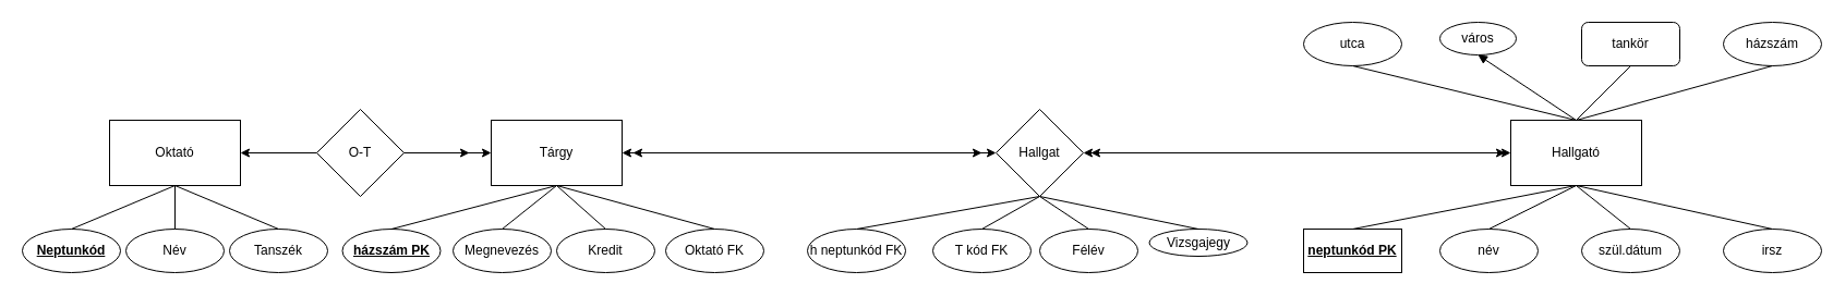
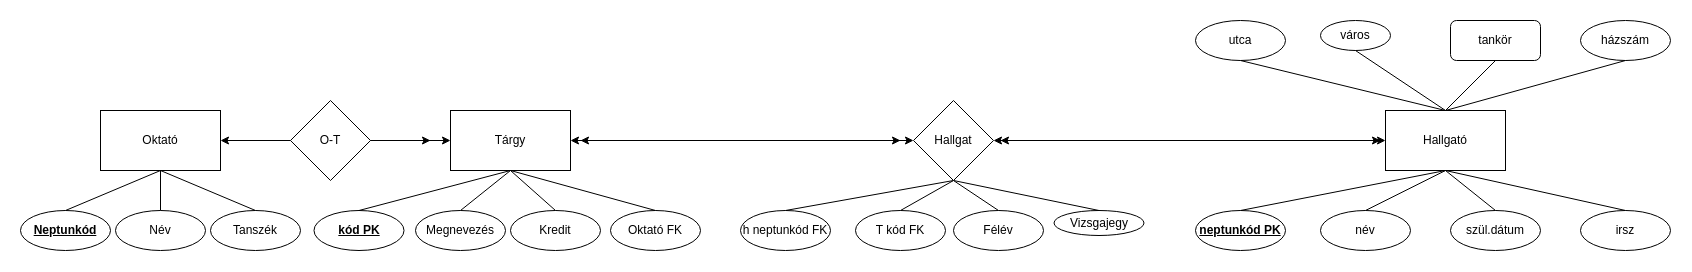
  <mxCell id="0" />
  <mxCell id="1" parent="0" />
  <mxCell id="2" value="Hallgató" style="rounded=0;whiteSpace=wrap;html=1;" vertex="1" parent="1"><mxGeometry x="1385" y="110" width="120" height="60" as="geometry" /></mxCell>
  <mxCell id="3" value="Tárgy" style="rounded=0;whiteSpace=wrap;html=1;" vertex="1" parent="1"><mxGeometry x="450" y="110" width="120" height="60" as="geometry" /></mxCell>
  <mxCell id="4" value="Oktató" style="rounded=0;whiteSpace=wrap;html=1;" vertex="1" parent="1"><mxGeometry x="100" y="110" width="120" height="60" as="geometry" /></mxCell>
  <mxCell id="5" value="&lt;b&gt;&lt;u&gt;Neptunkód&lt;/u&gt;&lt;/b&gt;" style="ellipse;whiteSpace=wrap;html=1;" vertex="1" parent="1"><mxGeometry x="20" y="210" width="90" height="40" as="geometry" /></mxCell>
  <mxCell id="6" value="Név" style="ellipse;whiteSpace=wrap;html=1;" vertex="1" parent="1"><mxGeometry x="115" y="210" width="90" height="40" as="geometry" /></mxCell>
  <mxCell id="7" value="Tanszék" style="ellipse;whiteSpace=wrap;html=1;" vertex="1" parent="1"><mxGeometry x="210" y="210" width="90" height="40" as="geometry" /></mxCell>
- <mxCell id="8" value="&lt;b&gt;&lt;u&gt;házszám PK&lt;/u&gt;&lt;/b&gt;" style="ellipse;whiteSpace=wrap;html=1;" vertex="1" parent="1"><mxGeometry x="313.5" y="210" width="90" height="40" as="geometry" /></mxCell>
+ <mxCell id="8" value="&lt;b&gt;&lt;u&gt;kód PK&lt;/u&gt;&lt;/b&gt;" style="ellipse;whiteSpace=wrap;html=1;" vertex="1" parent="1"><mxGeometry x="313.5" y="210" width="90" height="40" as="geometry" /></mxCell>
  <mxCell id="9" value="Megnevezés" style="ellipse;whiteSpace=wrap;html=1;" vertex="1" parent="1"><mxGeometry x="415" y="210" width="90" height="40" as="geometry" /></mxCell>
  <mxCell id="10" value="Kredit" style="ellipse;whiteSpace=wrap;html=1;" vertex="1" parent="1"><mxGeometry x="510" y="210" width="90" height="40" as="geometry" /></mxCell>
  <mxCell id="11" value="Oktató FK" style="ellipse;whiteSpace=wrap;html=1;" vertex="1" parent="1"><mxGeometry x="610" y="210" width="90" height="40" as="geometry" /></mxCell>
  <mxCell id="12" value="h neptunkód FK" style="ellipse;whiteSpace=wrap;html=1;" vertex="1" parent="1"><mxGeometry x="740" y="210" width="90" height="40" as="geometry" /></mxCell>
  <mxCell id="13" value="T kód FK" style="ellipse;whiteSpace=wrap;html=1;" vertex="1" parent="1"><mxGeometry x="855" y="210" width="90" height="40" as="geometry" /></mxCell>
  <mxCell id="14" value="Félév" style="ellipse;whiteSpace=wrap;html=1;" vertex="1" parent="1"><mxGeometry x="953" y="210" width="90" height="40" as="geometry" /></mxCell>
  <mxCell id="15" value="" style="endArrow=none;html=1;rounded=0;entryX=0.5;entryY=1;entryDx=0;entryDy=0;exitX=0.5;exitY=0;exitDx=0;exitDy=0;" edge="1" parent="1" source="7" target="4"><mxGeometry width="50" height="50" relative="1" as="geometry"><mxPoint x="360" y="280" as="sourcePoint" /><mxPoint x="410" y="230" as="targetPoint" /></mxGeometry></mxCell>
  <mxCell id="16" value="" style="endArrow=none;html=1;rounded=0;entryX=0.5;entryY=1;entryDx=0;entryDy=0;exitX=0.5;exitY=0;exitDx=0;exitDy=0;" edge="1" parent="1" source="6" target="4"><mxGeometry width="50" height="50" relative="1" as="geometry"><mxPoint x="360" y="280" as="sourcePoint" /><mxPoint x="410" y="230" as="targetPoint" /></mxGeometry></mxCell>
  <mxCell id="17" value="" style="endArrow=none;html=1;rounded=0;entryX=0.5;entryY=1;entryDx=0;entryDy=0;exitX=0.5;exitY=0;exitDx=0;exitDy=0;" edge="1" parent="1" source="5" target="4"><mxGeometry width="50" height="50" relative="1" as="geometry"><mxPoint x="360" y="280" as="sourcePoint" /><mxPoint x="410" y="230" as="targetPoint" /></mxGeometry></mxCell>
  <mxCell id="18" value="" style="endArrow=none;html=1;rounded=0;entryX=0.5;entryY=1;entryDx=0;entryDy=0;exitX=0.5;exitY=0;exitDx=0;exitDy=0;" edge="1" parent="1" source="8" target="3"><mxGeometry width="50" height="50" relative="1" as="geometry"><mxPoint x="360" y="280" as="sourcePoint" /><mxPoint x="410" y="230" as="targetPoint" /></mxGeometry></mxCell>
  <mxCell id="19" value="" style="endArrow=none;html=1;rounded=0;entryX=0.5;entryY=1;entryDx=0;entryDy=0;exitX=0.5;exitY=0;exitDx=0;exitDy=0;" edge="1" parent="1" source="9" target="3"><mxGeometry width="50" height="50" relative="1" as="geometry"><mxPoint x="360" y="280" as="sourcePoint" /><mxPoint x="410" y="230" as="targetPoint" /></mxGeometry></mxCell>
  <mxCell id="20" value="" style="endArrow=none;html=1;rounded=0;entryX=0.5;entryY=1;entryDx=0;entryDy=0;exitX=0.5;exitY=0;exitDx=0;exitDy=0;" edge="1" parent="1" source="10" target="3"><mxGeometry width="50" height="50" relative="1" as="geometry"><mxPoint x="360" y="280" as="sourcePoint" /><mxPoint x="410" y="230" as="targetPoint" /></mxGeometry></mxCell>
  <mxCell id="21" value="" style="endArrow=none;html=1;rounded=0;entryX=0.5;entryY=1;entryDx=0;entryDy=0;exitX=0.5;exitY=0;exitDx=0;exitDy=0;" edge="1" parent="1" source="11" target="3"><mxGeometry width="50" height="50" relative="1" as="geometry"><mxPoint x="360" y="280" as="sourcePoint" /><mxPoint x="410" y="230" as="targetPoint" /></mxGeometry></mxCell>
  <mxCell id="22" value="Vizsgajegy" style="ellipse;whiteSpace=wrap;html=1;" vertex="1" parent="1"><mxGeometry x="1053.5" y="210" width="90" height="25" as="geometry" /></mxCell>
  <mxCell id="23" value="" style="endArrow=none;html=1;rounded=0;entryX=0.5;entryY=1;entryDx=0;entryDy=0;exitX=0.5;exitY=0;exitDx=0;exitDy=0;" edge="1" parent="1" source="12"><mxGeometry width="50" height="50" relative="1" as="geometry"><mxPoint x="790" y="220" as="sourcePoint" /><mxPoint x="953" y="180" as="targetPoint" /></mxGeometry></mxCell>
  <mxCell id="24" value="" style="endArrow=none;html=1;rounded=0;entryX=0.5;entryY=1;entryDx=0;entryDy=0;exitX=0.5;exitY=0;exitDx=0;exitDy=0;" edge="1" parent="1" source="13"><mxGeometry width="50" height="50" relative="1" as="geometry"><mxPoint x="783" y="230" as="sourcePoint" /><mxPoint x="953" y="180" as="targetPoint" /></mxGeometry></mxCell>
  <mxCell id="25" value="" style="endArrow=none;html=1;rounded=0;entryX=0.5;entryY=1;entryDx=0;entryDy=0;exitX=0.5;exitY=0;exitDx=0;exitDy=0;" edge="1" parent="1" source="14"><mxGeometry width="50" height="50" relative="1" as="geometry"><mxPoint x="783" y="230" as="sourcePoint" /><mxPoint x="953" y="180" as="targetPoint" /></mxGeometry></mxCell>
  <mxCell id="26" value="" style="endArrow=none;html=1;rounded=0;entryX=0.5;entryY=1;entryDx=0;entryDy=0;exitX=0.5;exitY=0;exitDx=0;exitDy=0;" edge="1" parent="1" source="22"><mxGeometry width="50" height="50" relative="1" as="geometry"><mxPoint x="783" y="230" as="sourcePoint" /><mxPoint x="953" y="180" as="targetPoint" /></mxGeometry></mxCell>
- <mxCell id="27" value="&lt;u&gt;&lt;b&gt;neptunkód PK&lt;/b&gt;&lt;/u&gt;" style="whiteSpace=wrap;html=1;rounded=0;" vertex="1" parent="1"><mxGeometry x="1195" y="210" width="90" height="40" as="geometry" /></mxCell>
+ <mxCell id="27" value="&lt;u&gt;&lt;b&gt;neptunkód PK&lt;/b&gt;&lt;/u&gt;" style="ellipse;whiteSpace=wrap;html=1;" vertex="1" parent="1"><mxGeometry x="1195" y="210" width="90" height="40" as="geometry" /></mxCell>
  <mxCell id="28" value="név" style="ellipse;whiteSpace=wrap;html=1;" vertex="1" parent="1"><mxGeometry x="1320" y="210" width="90" height="40" as="geometry" /></mxCell>
  <mxCell id="29" value="szül.dátum" style="ellipse;whiteSpace=wrap;html=1;" vertex="1" parent="1"><mxGeometry x="1450" y="210" width="90" height="40" as="geometry" /></mxCell>
  <mxCell id="30" value="irsz" style="ellipse;whiteSpace=wrap;html=1;" vertex="1" parent="1"><mxGeometry x="1580" y="210" width="90" height="40" as="geometry" /></mxCell>
  <mxCell id="31" value="" style="endArrow=none;html=1;rounded=0;entryX=0.5;entryY=1;entryDx=0;entryDy=0;exitX=0.5;exitY=0;exitDx=0;exitDy=0;" edge="1" parent="1" source="27" target="2"><mxGeometry width="50" height="50" relative="1" as="geometry"><mxPoint x="720" y="250" as="sourcePoint" /><mxPoint x="770" y="200" as="targetPoint" /></mxGeometry></mxCell>
  <mxCell id="32" value="" style="endArrow=none;html=1;rounded=0;entryX=0.5;entryY=1;entryDx=0;entryDy=0;exitX=0.5;exitY=0;exitDx=0;exitDy=0;" edge="1" parent="1" source="28" target="2"><mxGeometry width="50" height="50" relative="1" as="geometry"><mxPoint x="720" y="250" as="sourcePoint" /><mxPoint x="770" y="200" as="targetPoint" /></mxGeometry></mxCell>
  <mxCell id="33" value="" style="endArrow=none;html=1;rounded=0;entryX=0.5;entryY=1;entryDx=0;entryDy=0;exitX=0.5;exitY=0;exitDx=0;exitDy=0;" edge="1" parent="1" source="29" target="2"><mxGeometry width="50" height="50" relative="1" as="geometry"><mxPoint x="720" y="250" as="sourcePoint" /><mxPoint x="770" y="200" as="targetPoint" /></mxGeometry></mxCell>
  <mxCell id="34" value="" style="endArrow=none;html=1;rounded=0;entryX=0.5;entryY=1;entryDx=0;entryDy=0;exitX=0.5;exitY=0;exitDx=0;exitDy=0;" edge="1" parent="1" source="30" target="2"><mxGeometry width="50" height="50" relative="1" as="geometry"><mxPoint x="910" y="240" as="sourcePoint" /><mxPoint x="960" y="190" as="targetPoint" /></mxGeometry></mxCell>
  <mxCell id="35" value="tankör" style="whiteSpace=wrap;html=1;rounded=1;" vertex="1" parent="1"><mxGeometry x="1450" y="20" width="90" height="40" as="geometry" /></mxCell>
  <mxCell id="36" value="" style="endArrow=none;html=1;rounded=0;entryX=0.5;entryY=1;entryDx=0;entryDy=0;exitX=0.5;exitY=0;exitDx=0;exitDy=0;" edge="1" parent="1" source="2" target="35"><mxGeometry width="50" height="50" relative="1" as="geometry"><mxPoint x="1060" y="-130" as="sourcePoint" /><mxPoint x="1110" y="-180" as="targetPoint" /></mxGeometry></mxCell>
  <mxCell id="37" value="város" style="ellipse;whiteSpace=wrap;html=1;" vertex="1" parent="1"><mxGeometry x="1320" y="20" width="70" height="30" as="geometry" /></mxCell>
- <mxCell id="38" value="" style="endArrow=block;html=1;rounded=0;entryX=0.5;entryY=1;entryDx=0;entryDy=0;exitX=0.5;exitY=0;exitDx=0;exitDy=0;" edge="1" parent="1" source="2" target="37"><mxGeometry width="50" height="50" relative="1" as="geometry"><mxPoint x="1060" y="-130" as="sourcePoint" /><mxPoint x="1110" y="-180" as="targetPoint" /></mxGeometry></mxCell>
+ <mxCell id="38" value="" style="endArrow=none;html=1;rounded=0;entryX=0.5;entryY=1;entryDx=0;entryDy=0;exitX=0.5;exitY=0;exitDx=0;exitDy=0;" edge="1" parent="1" source="2" target="37"><mxGeometry width="50" height="50" relative="1" as="geometry"><mxPoint x="1060" y="-130" as="sourcePoint" /><mxPoint x="1110" y="-180" as="targetPoint" /></mxGeometry></mxCell>
  <mxCell id="39" value="házszám" style="ellipse;whiteSpace=wrap;html=1;" vertex="1" parent="1"><mxGeometry x="1580" y="20" width="90" height="40" as="geometry" /></mxCell>
  <mxCell id="40" value="utca" style="ellipse;whiteSpace=wrap;html=1;" vertex="1" parent="1"><mxGeometry x="1195" y="20" width="90" height="40" as="geometry" /></mxCell>
  <mxCell id="41" value="" style="endArrow=none;html=1;rounded=0;entryX=0.5;entryY=1;entryDx=0;entryDy=0;exitX=0.5;exitY=0;exitDx=0;exitDy=0;" edge="1" parent="1" source="2" target="40"><mxGeometry width="50" height="50" relative="1" as="geometry"><mxPoint x="1365" y="130" as="sourcePoint" /><mxPoint x="1250" y="-80" as="targetPoint" /></mxGeometry></mxCell>
  <mxCell id="42" value="" style="endArrow=none;html=1;rounded=0;entryX=0.5;entryY=1;entryDx=0;entryDy=0;exitX=0.5;exitY=0;exitDx=0;exitDy=0;" edge="1" parent="1" source="2" target="39"><mxGeometry width="50" height="50" relative="1" as="geometry"><mxPoint x="1060" y="-130" as="sourcePoint" /><mxPoint x="1110" y="-180" as="targetPoint" /></mxGeometry></mxCell>
  <mxCell id="43" value="O-T" style="rhombus;whiteSpace=wrap;html=1;" vertex="1" parent="1"><mxGeometry x="290" y="100" width="80" height="80" as="geometry" /></mxCell>
  <mxCell id="44" value="" style="endArrow=classic;html=1;rounded=0;entryX=1;entryY=0.5;entryDx=0;entryDy=0;exitX=0;exitY=0.5;exitDx=0;exitDy=0;" edge="1" parent="1" source="43" target="4"><mxGeometry width="50" height="50" relative="1" as="geometry"><mxPoint x="540" y="70" as="sourcePoint" /><mxPoint x="530" y="-40" as="targetPoint" /></mxGeometry></mxCell>
  <mxCell id="45" value="" style="endArrow=classic;html=1;rounded=0;entryX=0;entryY=0.5;entryDx=0;entryDy=0;exitX=1;exitY=0.5;exitDx=0;exitDy=0;" edge="1" parent="1" source="43" target="3"><mxGeometry width="50" height="50" relative="1" as="geometry"><mxPoint x="380" y="110" as="sourcePoint" /><mxPoint x="430" y="60" as="targetPoint" /></mxGeometry></mxCell>
  <mxCell id="46" value="" style="endArrow=classic;html=1;rounded=0;exitX=1;exitY=0.5;exitDx=0;exitDy=0;" edge="1" parent="1" source="43"><mxGeometry width="50" height="50" relative="1" as="geometry"><mxPoint x="490" y="20" as="sourcePoint" /><mxPoint x="430" y="140" as="targetPoint" /></mxGeometry></mxCell>
  <mxCell id="47" value="Hallgat" style="rhombus;whiteSpace=wrap;html=1;" vertex="1" parent="1"><mxGeometry x="913" y="100" width="80" height="80" as="geometry" /></mxCell>
  <mxCell id="48" value="" style="endArrow=classic;startArrow=classic;html=1;rounded=0;entryX=0;entryY=0.5;entryDx=0;entryDy=0;exitX=1;exitY=0.5;exitDx=0;exitDy=0;" edge="1" parent="1" source="3" target="47"><mxGeometry width="50" height="50" relative="1" as="geometry"><mxPoint x="680" y="165" as="sourcePoint" /><mxPoint x="730" y="115" as="targetPoint" /></mxGeometry></mxCell>
  <mxCell id="49" value="" style="endArrow=classic;startArrow=classic;html=1;rounded=0;" edge="1" parent="1"><mxGeometry width="50" height="50" relative="1" as="geometry"><mxPoint x="580" y="140" as="sourcePoint" /><mxPoint x="900" y="140" as="targetPoint" /></mxGeometry></mxCell>
  <mxCell id="50" value="" style="endArrow=classic;startArrow=classic;html=1;rounded=0;entryX=0;entryY=0.5;entryDx=0;entryDy=0;exitX=1;exitY=0.5;exitDx=0;exitDy=0;" edge="1" parent="1" source="47" target="2"><mxGeometry width="50" height="50" relative="1" as="geometry"><mxPoint x="720" y="330" as="sourcePoint" /><mxPoint x="770" y="280" as="targetPoint" /></mxGeometry></mxCell>
  <mxCell id="51" value="" style="endArrow=classic;startArrow=classic;html=1;rounded=0;" edge="1" parent="1"><mxGeometry width="50" height="50" relative="1" as="geometry"><mxPoint x="1000" y="140" as="sourcePoint" /><mxPoint x="1380" y="140" as="targetPoint" /></mxGeometry></mxCell>
